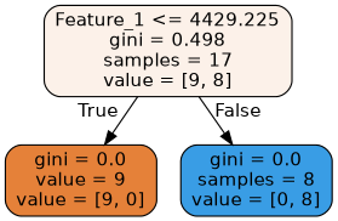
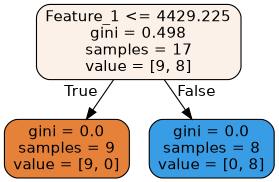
  digraph {
    node [color=black fontname=helvetica shape=box style="filled, rounded"]
    edge [fontname=helvetica labeldistance=2.5]
    n1 [fillcolor="#fcf1e9" label="Feature_1 <= 4429.225\ngini = 0.498\nsamples = 17\nvalue = [9, 8]"]
-   n2 [fillcolor="#e58139" label="gini = 0.0\nvalue = 9\nvalue = [9, 0]"]
+   n2 [fillcolor="#e58139" label="gini = 0.0\nsamples = 9\nvalue = [9, 0]"]
    n3 [fillcolor="#399de5" label="gini = 0.0\nsamples = 8\nvalue = [0, 8]"]
    n1 -> n2 [headlabel=True labelangle=45]
    n1 -> n3 [headlabel=False labelangle=-45]
  }
